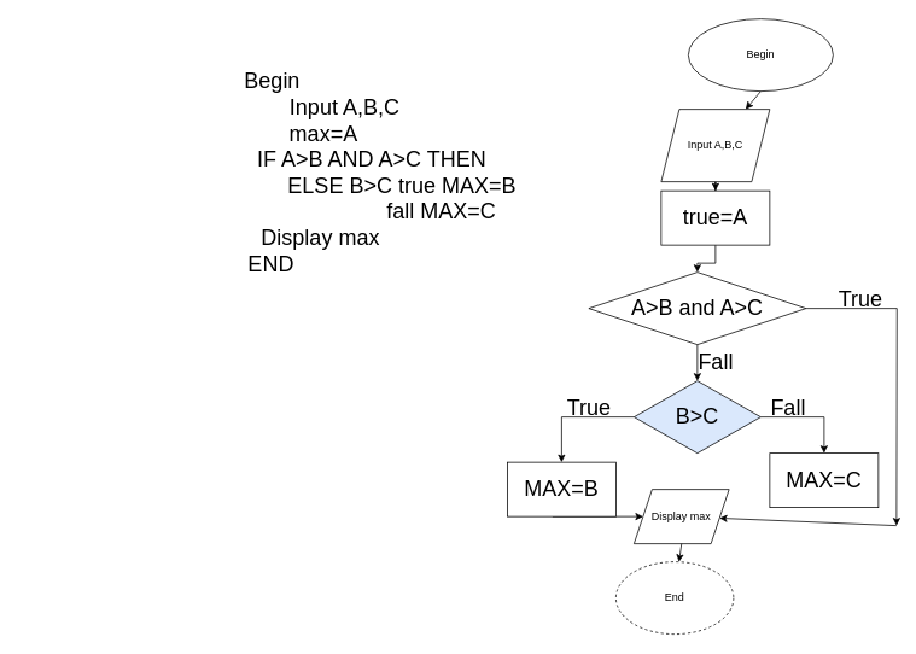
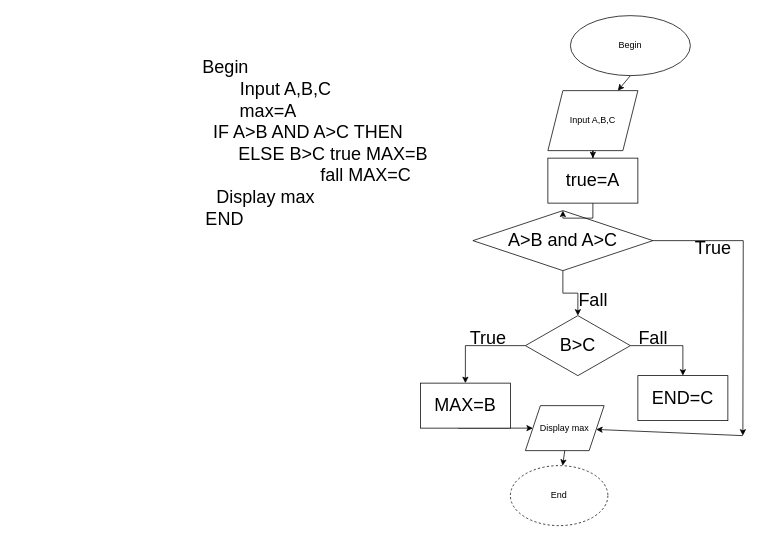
  <mxCell id="0" />
  <mxCell id="1" parent="0" />
  <mxCell id="2" value="Begin" style="ellipse;whiteSpace=wrap;html=1;" vertex="1" parent="1"><mxGeometry x="760" y="20" width="160" height="80" as="geometry" /></mxCell>
  <mxCell id="3" value="" style="endArrow=classic;html=1;rounded=0;exitX=0.5;exitY=1;exitDx=0;exitDy=0;" edge="1" parent="1" source="2" target="5"><mxGeometry width="50" height="50" relative="1" as="geometry"><mxPoint x="680" y="280" as="sourcePoint" /><mxPoint x="634" y="200" as="targetPoint" /></mxGeometry></mxCell>
  <mxCell id="4" value="" style="edgeStyle=orthogonalEdgeStyle;rounded=0;orthogonalLoop=1;jettySize=auto;html=1;fontSize=24;" edge="1" parent="1" source="5" target="17"><mxGeometry relative="1" as="geometry" /></mxCell>
  <mxCell id="5" value="Input A,B,C" style="shape=parallelogram;perimeter=parallelogramPerimeter;whiteSpace=wrap;html=1;fixedSize=1;" vertex="1" parent="1"><mxGeometry x="730" y="120" width="120" height="80" as="geometry" /></mxCell>
  <mxCell id="6" value="Display max" style="shape=parallelogram;perimeter=parallelogramPerimeter;whiteSpace=wrap;html=1;fixedSize=1;" vertex="1" parent="1"><mxGeometry x="700" y="540" width="105" height="60" as="geometry" /></mxCell>
  <mxCell id="7" value="End" style="ellipse;whiteSpace=wrap;html=1;dashed=1;" vertex="1" parent="1"><mxGeometry x="680" y="620" width="130" height="80" as="geometry" /></mxCell>
  <mxCell id="8" value="" style="endArrow=classic;html=1;rounded=0;exitX=0.5;exitY=1;exitDx=0;exitDy=0;" edge="1" parent="1" source="6" target="7"><mxGeometry width="50" height="50" relative="1" as="geometry"><mxPoint x="680" y="310" as="sourcePoint" /><mxPoint x="730" y="260" as="targetPoint" /></mxGeometry></mxCell>
  <mxCell id="9" style="edgeStyle=orthogonalEdgeStyle;rounded=0;orthogonalLoop=1;jettySize=auto;html=1;fontSize=24;" edge="1" parent="1" source="11"><mxGeometry relative="1" as="geometry"><mxPoint x="990" y="580" as="targetPoint" /></mxGeometry></mxCell>
  <mxCell id="10" style="edgeStyle=orthogonalEdgeStyle;rounded=0;orthogonalLoop=1;jettySize=auto;html=1;entryX=0.5;entryY=0;entryDx=0;entryDy=0;fontSize=24;" edge="1" parent="1" source="11" target="15"><mxGeometry relative="1" as="geometry" /></mxCell>
- <mxCell id="11" value="A&amp;gt;B and A&amp;gt;C" style="rhombus;whiteSpace=wrap;html=1;fontSize=24;" vertex="1" parent="1"><mxGeometry x="650" y="300" width="240" height="80" as="geometry" /></mxCell>
+ <mxCell id="11" value="A&amp;gt;B and A&amp;gt;C" style="rhombus;whiteSpace=wrap;html=1;fontSize=24;" vertex="1" parent="1"><mxGeometry x="630" y="280" width="240" height="80" as="geometry" /></mxCell>
  <mxCell id="12" value="" style="endArrow=classic;html=1;rounded=0;fontSize=24;" edge="1" parent="1" target="6"><mxGeometry width="50" height="50" relative="1" as="geometry"><mxPoint x="990" y="580" as="sourcePoint" /><mxPoint x="710" y="400" as="targetPoint" /></mxGeometry></mxCell>
  <mxCell id="13" style="edgeStyle=orthogonalEdgeStyle;rounded=0;orthogonalLoop=1;jettySize=auto;html=1;fontSize=24;" edge="1" parent="1" source="15" target="20"><mxGeometry relative="1" as="geometry"><mxPoint x="610" y="510" as="targetPoint" /></mxGeometry></mxCell>
  <mxCell id="14" style="edgeStyle=orthogonalEdgeStyle;rounded=0;orthogonalLoop=1;jettySize=auto;html=1;entryX=0.5;entryY=0;entryDx=0;entryDy=0;fontSize=24;" edge="1" parent="1" source="15" target="21"><mxGeometry relative="1" as="geometry" /></mxCell>
- <mxCell id="15" value="B&amp;gt;C" style="rhombus;whiteSpace=wrap;html=1;fontSize=24;fillColor=#dae8fc;" vertex="1" parent="1"><mxGeometry x="700" y="420" width="140" height="80" as="geometry" /></mxCell>
+ <mxCell id="15" value="B&amp;gt;C" style="rhombus;whiteSpace=wrap;html=1;fontSize=24;" vertex="1" parent="1"><mxGeometry x="700" y="420" width="140" height="80" as="geometry" /></mxCell>
  <mxCell id="16" value="" style="edgeStyle=orthogonalEdgeStyle;rounded=0;orthogonalLoop=1;jettySize=auto;html=1;fontSize=24;" edge="1" parent="1" source="17" target="11"><mxGeometry relative="1" as="geometry" /></mxCell>
  <mxCell id="17" value="true=A" style="rounded=0;whiteSpace=wrap;html=1;fontSize=24;" vertex="1" parent="1"><mxGeometry x="730" y="210" width="120" height="60" as="geometry" /></mxCell>
  <mxCell id="18" value="True" style="text;html=1;align=center;verticalAlign=middle;resizable=0;points=[];autosize=1;strokeColor=none;fillColor=none;fontSize=24;" vertex="1" parent="1"><mxGeometry x="915" y="310" width="70" height="40" as="geometry" /></mxCell>
  <mxCell id="19" value="" style="endArrow=classic;html=1;rounded=0;fontSize=24;entryX=0;entryY=0.5;entryDx=0;entryDy=0;" edge="1" parent="1" target="6"><mxGeometry width="50" height="50" relative="1" as="geometry"><mxPoint x="610" y="570" as="sourcePoint" /><mxPoint x="710" y="300" as="targetPoint" /></mxGeometry></mxCell>
  <mxCell id="20" value="MAX=B" style="rounded=0;whiteSpace=wrap;html=1;fontSize=24;" vertex="1" parent="1"><mxGeometry x="560" y="510" width="120" height="60" as="geometry" /></mxCell>
- <mxCell id="21" value="MAX=C" style="rounded=0;whiteSpace=wrap;html=1;fontSize=24;" vertex="1" parent="1"><mxGeometry x="850" y="500" width="120" height="60" as="geometry" /></mxCell>
+ <mxCell id="21" value="END=C" style="rounded=0;whiteSpace=wrap;html=1;fontSize=24;" vertex="1" parent="1"><mxGeometry x="850" y="500" width="120" height="60" as="geometry" /></mxCell>
  <mxCell id="22" value="Fall" style="text;html=1;align=center;verticalAlign=middle;resizable=0;points=[];autosize=1;strokeColor=none;fillColor=none;fontSize=24;" vertex="1" parent="1"><mxGeometry x="840" y="430" width="60" height="40" as="geometry" /></mxCell>
  <mxCell id="23" value="True" style="text;html=1;align=center;verticalAlign=middle;resizable=0;points=[];autosize=1;strokeColor=none;fillColor=none;fontSize=24;" vertex="1" parent="1"><mxGeometry x="615" y="430" width="70" height="40" as="geometry" /></mxCell>
  <mxCell id="24" value="Begin&lt;br&gt;&lt;span style=&quot;white-space: pre;&quot;&gt;&#09;&lt;/span&gt;&lt;span style=&quot;white-space: pre;&quot;&gt;&#09;&lt;span style=&quot;white-space: pre;&quot;&gt;&#09;&lt;/span&gt;&lt;/span&gt;Input A,B,C&lt;br&gt;&lt;span style=&quot;white-space: pre;&quot;&gt;&#09;&lt;/span&gt;&lt;span style=&quot;white-space: pre;&quot;&gt;&#09;&lt;/span&gt;&amp;nbsp;max=A&lt;br&gt;&lt;span style=&quot;white-space: pre;&quot;&gt;&#09;&lt;/span&gt;&lt;span style=&quot;white-space: pre;&quot;&gt;&#09;&lt;/span&gt;&lt;span style=&quot;white-space: pre;&quot;&gt;&#09;&lt;/span&gt;&lt;span style=&quot;white-space: pre;&quot;&gt;&#09;&lt;/span&gt;&amp;nbsp;IF A&amp;gt;B AND A&amp;gt;C THEN&lt;br&gt;&lt;span style=&quot;white-space: pre;&quot;&gt;&#09;&lt;/span&gt;&lt;span style=&quot;white-space: pre;&quot;&gt;&#09;&lt;/span&gt;&lt;span style=&quot;white-space: pre;&quot;&gt;&#09;&lt;/span&gt;&lt;span style=&quot;white-space: pre;&quot;&gt;&#09;&lt;span style=&quot;white-space: pre;&quot;&gt;&#09;&lt;/span&gt; &lt;/span&gt;&amp;nbsp; ELSE B&amp;gt;C true MAX=B&lt;br&gt;&lt;span style=&quot;white-space: pre;&quot;&gt;&#09;&lt;/span&gt;&lt;span style=&quot;white-space: pre;&quot;&gt;&#09;&lt;/span&gt;&lt;span style=&quot;white-space: pre;&quot;&gt;&#09;&lt;/span&gt;&lt;span style=&quot;white-space: pre;&quot;&gt;&#09;&lt;span style=&quot;white-space: pre;&quot;&gt;&#09;&lt;/span&gt;&lt;span style=&quot;white-space: pre;&quot;&gt;&#09;&lt;/span&gt;&lt;span style=&quot;white-space: pre;&quot;&gt;&#09;&lt;/span&gt;&lt;/span&gt;fall MAX=C&lt;br&gt;&lt;span style=&quot;white-space: pre;&quot;&gt;&#09;&lt;/span&gt;&lt;span style=&quot;white-space: pre;&quot;&gt;&#09;&lt;/span&gt;Display max&lt;br&gt;&lt;span style=&quot;white-space: pre;&quot;&gt;&#09;&lt;/span&gt;END&lt;span style=&quot;white-space: pre;&quot;&gt;&#09;&lt;/span&gt;" style="text;html=1;align=center;verticalAlign=middle;resizable=0;points=[];autosize=1;strokeColor=none;fillColor=none;fontSize=24;" vertex="1" parent="1"><mxGeometry x="20" y="70" width="560" height="240" as="geometry" /></mxCell>
  <mxCell id="25" value="Fall" style="text;html=1;align=center;verticalAlign=middle;resizable=0;points=[];autosize=1;strokeColor=none;fillColor=none;fontSize=24;" vertex="1" parent="1"><mxGeometry x="760" y="380" width="60" height="40" as="geometry" /></mxCell>
